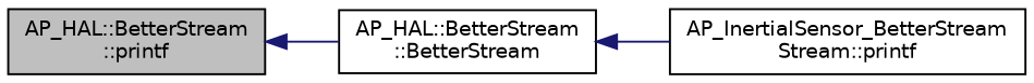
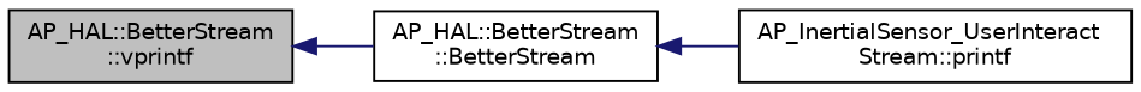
  digraph {
    rankdir=LR
    node [color=black fillcolor=white fontname=Helvetica fontsize=10 shape=record style=filled]
    edge [color=midnightblue dir=back fontname=Helvetica fontsize=10 labelfontname=Helvetica labelfontsize=10 style=solid]
-   n1 [fillcolor=grey75 fontcolor=black height=0.2 label="AP_HAL::BetterStream\l::printf" width=0.4]
+   n1 [fillcolor=grey75 fontcolor=black height=0.2 label="AP_HAL::BetterStream\l::vprintf" width=0.4]
    n2 [height=0.2 label="AP_HAL::BetterStream\l::BetterStream" width=0.4]
-   n3 [height=0.2 label="AP_InertialSensor_BetterStream\lStream::printf" width=0.4]
+   n3 [height=0.2 label="AP_InertialSensor_UserInteract\lStream::printf" width=0.4]
    n1 -> n2
    n2 -> n3
  }
